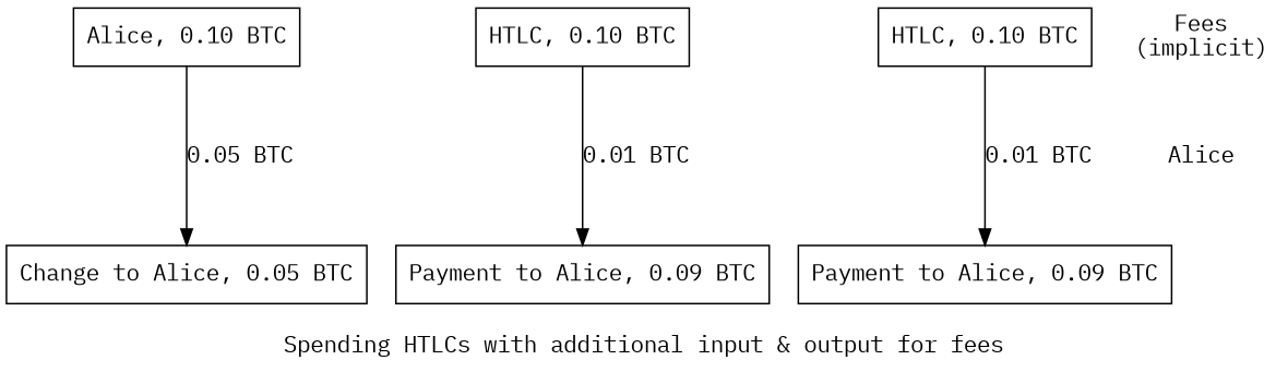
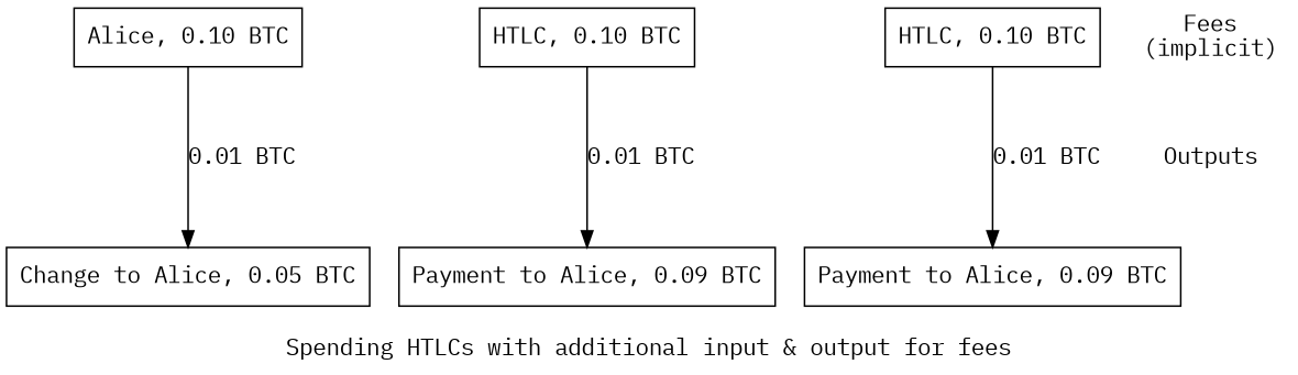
  digraph {
    fontname="IBM Plex Mono"
    label=" \nSpending HTLCs with additional input & output for fees"
    rankdir=TB
    node [fontname="IBM Plex Mono" shape=box]
    edge [fontname="IBM Plex Mono" minlen=2]
    n1 [label="Alice, 0.10 BTC"]
    n2 [label="Change to Alice, 0.05 BTC"]
    n3 [label="HTLC, 0.10 BTC"]
    n4 [label="Payment to Alice, 0.09 BTC"]
    n5 [label="HTLC, 0.10 BTC"]
    n6 [label="Payment to Alice, 0.09 BTC"]
    n7 [label="Fees\n(implicit)" shape=none]
-   n8 [label=Alice shape=none]
+   n8 [label=Outputs shape=none]
    subgraph sub_1 {
      n1
      n2
      n3
      n4
      n5
      n6
    }
    subgraph sub_2 {
      n7
      n8
    }
-   n1 -> n2 [label="0.05 BTC"]
+   n1 -> n2 [label="0.01 BTC"]
    n3 -> n4 [label="0.01 BTC"]
    n5 -> n6 [label="0.01 BTC"]
    n7 -> n8 [style=invis minlen=""]
  }
